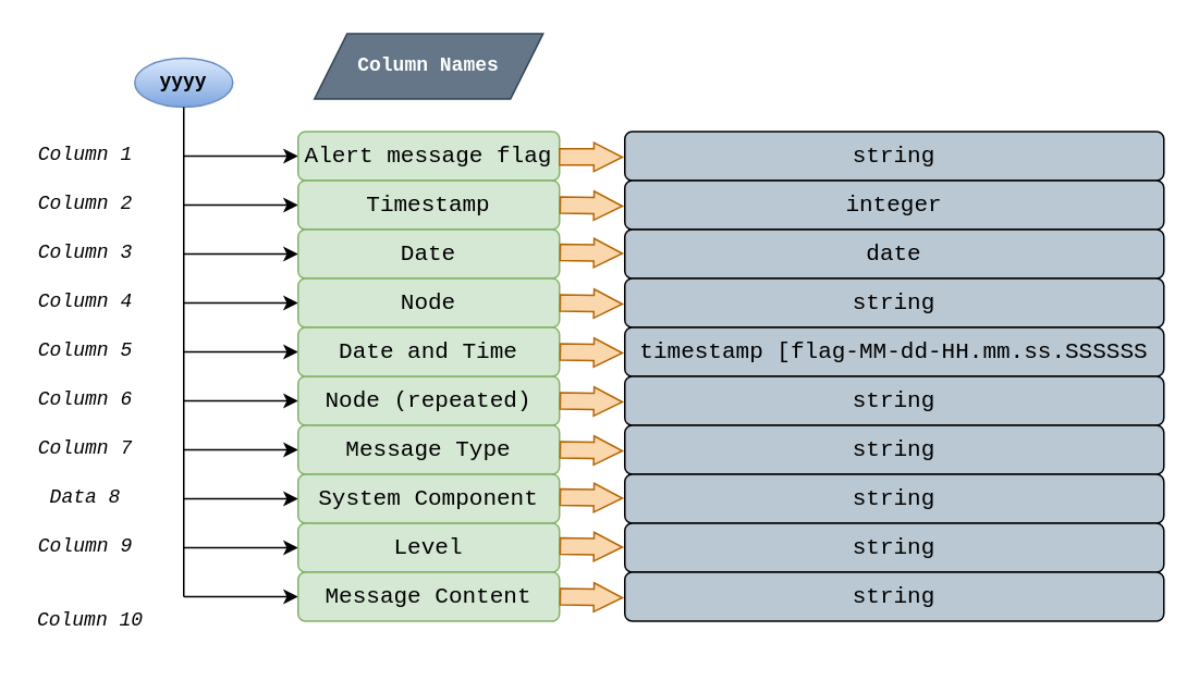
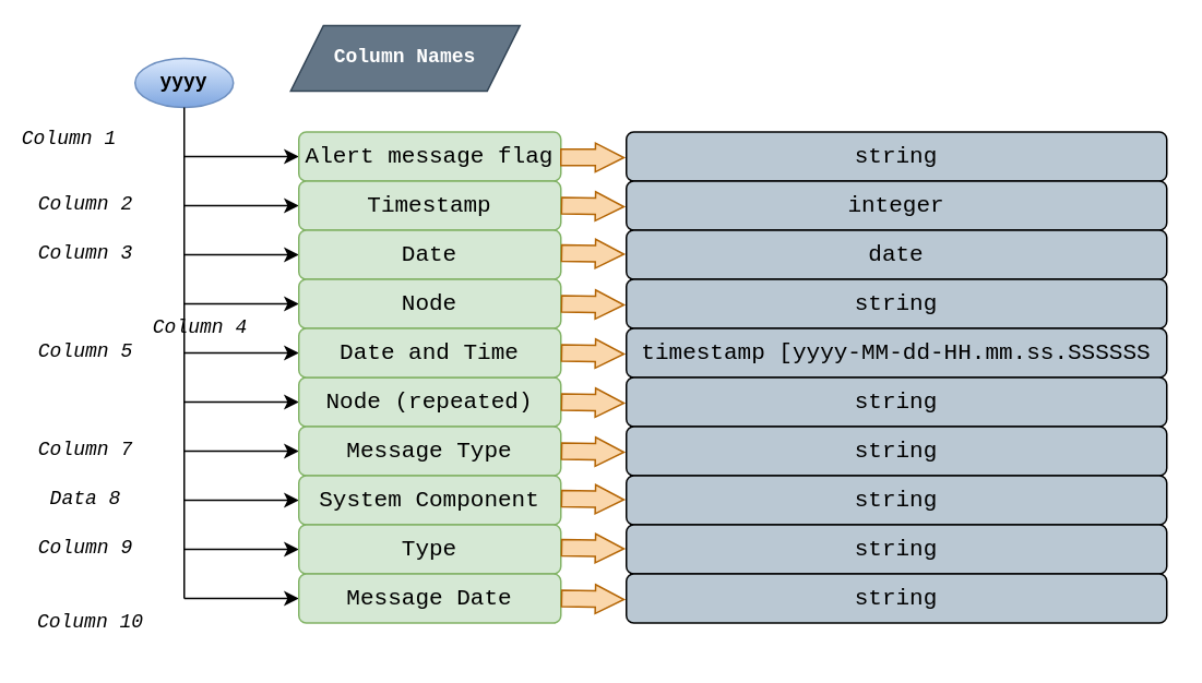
  <mxCell id="0" />
  <mxCell id="1" parent="0" />
  <mxCell id="2" value="yyyy" style="ellipse;whiteSpace=wrap;html=1;fontFamily=Courier New;fontStyle=1;fillColor=#dae8fc;strokeColor=#6c8ebf;gradientColor=#7ea6e0;" vertex="1" parent="1"><mxGeometry x="82" y="35" width="60" height="30" as="geometry" /></mxCell>
  <mxCell id="3" value="" style="endArrow=none;html=1;rounded=0;entryX=0.5;entryY=1;entryDx=0;entryDy=0;fontFamily=Courier New;" edge="1" parent="1"><mxGeometry width="50" height="50" relative="1" as="geometry"><mxPoint x="112" y="365" as="sourcePoint" /><mxPoint x="112" y="65" as="targetPoint" /></mxGeometry></mxCell>
  <mxCell id="4" value="" style="endArrow=classic;html=1;rounded=0;fontFamily=Courier New;" edge="1" parent="1"><mxGeometry width="50" height="50" relative="1" as="geometry"><mxPoint x="112" y="95" as="sourcePoint" /><mxPoint x="182" y="95" as="targetPoint" /></mxGeometry></mxCell>
  <mxCell id="5" value="" style="endArrow=classic;html=1;rounded=0;fontFamily=Courier New;" edge="1" parent="1"><mxGeometry width="50" height="50" relative="1" as="geometry"><mxPoint x="112" y="125" as="sourcePoint" /><mxPoint x="182" y="125" as="targetPoint" /></mxGeometry></mxCell>
  <mxCell id="6" value="" style="endArrow=classic;html=1;rounded=0;fontFamily=Courier New;" edge="1" parent="1"><mxGeometry width="50" height="50" relative="1" as="geometry"><mxPoint x="112" y="155" as="sourcePoint" /><mxPoint x="182" y="155" as="targetPoint" /></mxGeometry></mxCell>
  <mxCell id="7" value="" style="endArrow=classic;html=1;rounded=0;fontFamily=Courier New;" edge="1" parent="1"><mxGeometry width="50" height="50" relative="1" as="geometry"><mxPoint x="112" y="185" as="sourcePoint" /><mxPoint x="182" y="185" as="targetPoint" /></mxGeometry></mxCell>
  <mxCell id="8" value="" style="endArrow=classic;html=1;rounded=0;fontFamily=Courier New;" edge="1" parent="1"><mxGeometry width="50" height="50" relative="1" as="geometry"><mxPoint x="112" y="215" as="sourcePoint" /><mxPoint x="182" y="215" as="targetPoint" /></mxGeometry></mxCell>
  <mxCell id="9" value="" style="endArrow=classic;html=1;rounded=0;fontFamily=Courier New;" edge="1" parent="1"><mxGeometry width="50" height="50" relative="1" as="geometry"><mxPoint x="112" y="245" as="sourcePoint" /><mxPoint x="182" y="245" as="targetPoint" /></mxGeometry></mxCell>
  <mxCell id="10" value="" style="endArrow=classic;html=1;rounded=0;fontFamily=Courier New;" edge="1" parent="1"><mxGeometry width="50" height="50" relative="1" as="geometry"><mxPoint x="112" y="275" as="sourcePoint" /><mxPoint x="182" y="275" as="targetPoint" /></mxGeometry></mxCell>
  <mxCell id="11" value="" style="endArrow=classic;html=1;rounded=0;fontFamily=Courier New;" edge="1" parent="1"><mxGeometry width="50" height="50" relative="1" as="geometry"><mxPoint x="112" y="305" as="sourcePoint" /><mxPoint x="182" y="305" as="targetPoint" /></mxGeometry></mxCell>
  <mxCell id="12" value="" style="endArrow=classic;html=1;rounded=0;fontFamily=Courier New;" edge="1" parent="1"><mxGeometry width="50" height="50" relative="1" as="geometry"><mxPoint x="112" y="335" as="sourcePoint" /><mxPoint x="182" y="335" as="targetPoint" /></mxGeometry></mxCell>
  <mxCell id="13" value="" style="endArrow=classic;html=1;rounded=0;fontFamily=Courier New;" edge="1" parent="1"><mxGeometry width="50" height="50" relative="1" as="geometry"><mxPoint x="112" y="365" as="sourcePoint" /><mxPoint x="182" y="365" as="targetPoint" /></mxGeometry></mxCell>
  <mxCell id="14" value="Alert message flag" style="rounded=1;whiteSpace=wrap;html=1;fontFamily=Courier New;fontSize=14;fillColor=#d5e8d4;strokeColor=#82b366;" vertex="1" parent="1"><mxGeometry x="182" y="80" width="160" height="30" as="geometry" /></mxCell>
  <mxCell id="15" value="Timestamp" style="rounded=1;whiteSpace=wrap;html=1;fontFamily=Courier New;fontSize=14;fillColor=#d5e8d4;strokeColor=#82b366;" vertex="1" parent="1"><mxGeometry x="182" y="110" width="160" height="30" as="geometry" /></mxCell>
  <mxCell id="16" value="Date" style="rounded=1;whiteSpace=wrap;html=1;fontFamily=Courier New;fontSize=14;fillColor=#d5e8d4;strokeColor=#82b366;" vertex="1" parent="1"><mxGeometry x="182" y="140" width="160" height="30" as="geometry" /></mxCell>
  <mxCell id="17" value="Node" style="rounded=1;whiteSpace=wrap;html=1;fontFamily=Courier New;fontSize=14;fillColor=#d5e8d4;strokeColor=#82b366;" vertex="1" parent="1"><mxGeometry x="182" y="170" width="160" height="30" as="geometry" /></mxCell>
  <mxCell id="18" value="Node (repeated)" style="rounded=1;whiteSpace=wrap;html=1;fontFamily=Courier New;fontSize=14;fillColor=#d5e8d4;strokeColor=#82b366;" vertex="1" parent="1"><mxGeometry x="182" y="230" width="160" height="30" as="geometry" /></mxCell>
  <mxCell id="19" value="Message Type" style="rounded=1;whiteSpace=wrap;html=1;fontFamily=Courier New;fontSize=14;fillColor=#d5e8d4;strokeColor=#82b366;" vertex="1" parent="1"><mxGeometry x="182" y="260" width="160" height="30" as="geometry" /></mxCell>
  <mxCell id="20" value="System Component" style="rounded=1;whiteSpace=wrap;html=1;fontFamily=Courier New;fontSize=14;fillColor=#d5e8d4;strokeColor=#82b366;" vertex="1" parent="1"><mxGeometry x="182" y="290" width="160" height="30" as="geometry" /></mxCell>
- <mxCell id="21" value="Level" style="rounded=1;whiteSpace=wrap;html=1;fontFamily=Courier New;fontSize=14;fillColor=#d5e8d4;strokeColor=#82b366;" vertex="1" parent="1"><mxGeometry x="182" y="320" width="160" height="30" as="geometry" /></mxCell>
- <mxCell id="22" value="Message Content" style="rounded=1;whiteSpace=wrap;html=1;fontFamily=Courier New;fontSize=14;fillColor=#d5e8d4;strokeColor=#82b366;" vertex="1" parent="1"><mxGeometry x="182" y="350" width="160" height="30" as="geometry" /></mxCell>
- <mxCell id="23" value="Column 1" style="text;html=1;strokeColor=none;fillColor=none;align=center;verticalAlign=middle;whiteSpace=wrap;rounded=0;fontFamily=Courier New;fontStyle=2" vertex="1" parent="1"><mxGeometry x="22" y="80" width="60" height="30" as="geometry" /></mxCell>
+ <mxCell id="21" value="Type" style="rounded=1;whiteSpace=wrap;html=1;fontFamily=Courier New;fontSize=14;fillColor=#d5e8d4;strokeColor=#82b366;" vertex="1" parent="1"><mxGeometry x="182" y="320" width="160" height="30" as="geometry" /></mxCell>
+ <mxCell id="22" value="Message Date" style="rounded=1;whiteSpace=wrap;html=1;fontFamily=Courier New;fontSize=14;fillColor=#d5e8d4;strokeColor=#82b366;" vertex="1" parent="1"><mxGeometry x="182" y="350" width="160" height="30" as="geometry" /></mxCell>
+ <mxCell id="23" value="Column 1" style="text;html=1;strokeColor=none;fillColor=none;align=center;verticalAlign=middle;whiteSpace=wrap;rounded=0;fontFamily=Courier New;fontStyle=2" vertex="1" parent="1"><mxGeometry x="12" y="70" width="60" height="30" as="geometry" /></mxCell>
  <mxCell id="24" value="Column 2" style="text;html=1;strokeColor=none;fillColor=none;align=center;verticalAlign=middle;whiteSpace=wrap;rounded=0;fontFamily=Courier New;fontStyle=2" vertex="1" parent="1"><mxGeometry x="22" y="110" width="60" height="30" as="geometry" /></mxCell>
  <mxCell id="25" value="Column 3" style="text;html=1;strokeColor=none;fillColor=none;align=center;verticalAlign=middle;whiteSpace=wrap;rounded=0;fontFamily=Courier New;fontStyle=2" vertex="1" parent="1"><mxGeometry x="22" y="140" width="60" height="30" as="geometry" /></mxCell>
- <mxCell id="26" value="Column 4" style="text;html=1;strokeColor=none;fillColor=none;align=center;verticalAlign=middle;whiteSpace=wrap;rounded=0;fontFamily=Courier New;fontStyle=2" vertex="1" parent="1"><mxGeometry x="22" y="170" width="60" height="30" as="geometry" /></mxCell>
+ <mxCell id="26" value="Column 4" style="text;html=1;strokeColor=none;fillColor=none;align=center;verticalAlign=middle;whiteSpace=wrap;rounded=0;fontFamily=Courier New;fontStyle=2" vertex="1" parent="1"><mxGeometry x="92" y="185" width="60" height="30" as="geometry" /></mxCell>
  <mxCell id="27" value="Column 5" style="text;html=1;strokeColor=none;fillColor=none;align=center;verticalAlign=middle;whiteSpace=wrap;rounded=0;fontFamily=Courier New;fontStyle=2" vertex="1" parent="1"><mxGeometry x="22" y="200" width="60" height="30" as="geometry" /></mxCell>
- <mxCell id="28" value="Column 6" style="text;html=1;strokeColor=none;fillColor=none;align=center;verticalAlign=middle;whiteSpace=wrap;rounded=0;fontFamily=Courier New;fontStyle=2" vertex="1" parent="1"><mxGeometry x="22" y="230" width="60" height="30" as="geometry" /></mxCell>
  <mxCell id="29" value="Column 7" style="text;html=1;strokeColor=none;fillColor=none;align=center;verticalAlign=middle;whiteSpace=wrap;rounded=0;fontFamily=Courier New;fontStyle=2" vertex="1" parent="1"><mxGeometry x="22" y="260" width="60" height="30" as="geometry" /></mxCell>
  <mxCell id="30" value="Data 8" style="text;html=1;strokeColor=none;fillColor=none;align=center;verticalAlign=middle;whiteSpace=wrap;rounded=0;fontFamily=Courier New;fontStyle=2" vertex="1" parent="1"><mxGeometry x="22" y="290" width="60" height="30" as="geometry" /></mxCell>
  <mxCell id="31" value="Column 9" style="text;html=1;strokeColor=none;fillColor=none;align=center;verticalAlign=middle;whiteSpace=wrap;rounded=0;fontFamily=Courier New;fontStyle=2" vertex="1" parent="1"><mxGeometry x="22" y="320" width="60" height="30" as="geometry" /></mxCell>
  <mxCell id="32" value="Column 10" style="text;html=1;strokeColor=none;fillColor=none;align=center;verticalAlign=middle;whiteSpace=wrap;rounded=0;fontFamily=Courier New;fontStyle=2" vertex="1" parent="1"><mxGeometry x="20" y="365" width="70" height="30" as="geometry" /></mxCell>
  <mxCell id="33" value="string" style="rounded=1;whiteSpace=wrap;html=1;fillColor=#bac8d3;strokeColor=default;fontFamily=Courier New;fontSize=14;" vertex="1" parent="1"><mxGeometry x="382" y="80" width="330" height="30" as="geometry" /></mxCell>
  <mxCell id="34" value="integer" style="rounded=1;whiteSpace=wrap;html=1;fillColor=#bac8d3;strokeColor=default;fontFamily=Courier New;fontSize=14;" vertex="1" parent="1"><mxGeometry x="382" y="110" width="330" height="30" as="geometry" /></mxCell>
  <mxCell id="35" value="date" style="rounded=1;whiteSpace=wrap;html=1;fillColor=#bac8d3;strokeColor=default;fontFamily=Courier New;fontSize=14;" vertex="1" parent="1"><mxGeometry x="382" y="140" width="330" height="30" as="geometry" /></mxCell>
  <mxCell id="36" value="string" style="rounded=1;whiteSpace=wrap;html=1;fillColor=#bac8d3;strokeColor=default;fontFamily=Courier New;fontSize=14;" vertex="1" parent="1"><mxGeometry x="382" y="170" width="330" height="30" as="geometry" /></mxCell>
- <mxCell id="37" value="timestamp [flag-MM-dd-HH.mm.ss.SSSSSS" style="rounded=1;whiteSpace=wrap;html=1;fillColor=#bac8d3;strokeColor=default;fontFamily=Courier New;fontSize=14;" vertex="1" parent="1"><mxGeometry x="382" y="200" width="330" height="30" as="geometry" /></mxCell>
+ <mxCell id="37" value="timestamp [yyyy-MM-dd-HH.mm.ss.SSSSSS" style="rounded=1;whiteSpace=wrap;html=1;fillColor=#bac8d3;strokeColor=default;fontFamily=Courier New;fontSize=14;" vertex="1" parent="1"><mxGeometry x="382" y="200" width="330" height="30" as="geometry" /></mxCell>
  <mxCell id="38" value="string" style="rounded=1;whiteSpace=wrap;html=1;fillColor=#bac8d3;strokeColor=default;fontFamily=Courier New;fontSize=14;" vertex="1" parent="1"><mxGeometry x="382" y="230" width="330" height="30" as="geometry" /></mxCell>
  <mxCell id="39" value="string" style="rounded=1;whiteSpace=wrap;html=1;fillColor=#bac8d3;strokeColor=default;fontFamily=Courier New;fontSize=14;" vertex="1" parent="1"><mxGeometry x="382" y="260" width="330" height="30" as="geometry" /></mxCell>
  <mxCell id="40" value="string" style="rounded=1;whiteSpace=wrap;html=1;fillColor=#bac8d3;strokeColor=default;fontFamily=Courier New;fontSize=14;" vertex="1" parent="1"><mxGeometry x="382" y="290" width="330" height="30" as="geometry" /></mxCell>
  <mxCell id="41" value="string" style="rounded=1;whiteSpace=wrap;html=1;fillColor=#bac8d3;strokeColor=default;fontFamily=Courier New;fontSize=14;" vertex="1" parent="1"><mxGeometry x="382" y="320" width="330" height="30" as="geometry" /></mxCell>
  <mxCell id="42" value="string" style="rounded=1;whiteSpace=wrap;html=1;fillColor=#bac8d3;strokeColor=default;fontFamily=Courier New;fontSize=14;" vertex="1" parent="1"><mxGeometry x="382" y="350" width="330" height="30" as="geometry" /></mxCell>
- <mxCell id="43" value="Column Names" style="shape=parallelogram;perimeter=parallelogramPerimeter;whiteSpace=wrap;html=1;fixedSize=1;fontFamily=Courier New;fillColor=#647687;strokeColor=#314354;fontColor=#ffffff;fontStyle=1" vertex="1" parent="1"><mxGeometry x="192" y="20" width="140" height="40" as="geometry" /></mxCell>
+ <mxCell id="43" value="Column Names" style="shape=parallelogram;perimeter=parallelogramPerimeter;whiteSpace=wrap;html=1;fixedSize=1;fontFamily=Courier New;fillColor=#647687;strokeColor=#314354;fontColor=#ffffff;fontStyle=1" vertex="1" parent="1"><mxGeometry x="177" y="15" width="140" height="40" as="geometry" /></mxCell>
  <mxCell id="44" value="Date and Time" style="rounded=1;whiteSpace=wrap;html=1;fontFamily=Courier New;fontSize=14;fillColor=#d5e8d4;strokeColor=#82b366;" vertex="1" parent="1"><mxGeometry x="182" y="200" width="160" height="30" as="geometry" /></mxCell>
  <mxCell id="45" value="" style="shape=flexArrow;endArrow=classic;html=1;rounded=0;endWidth=6.667;endSize=5.475;exitX=0.997;exitY=0.515;exitDx=0;exitDy=0;exitPerimeter=0;entryX=0;entryY=0.523;entryDx=0;entryDy=0;entryPerimeter=0;fillColor=#fad7ac;strokeColor=#b46504;" edge="1" parent="1" source="14"><mxGeometry width="50" height="50" relative="1" as="geometry"><mxPoint x="340.84" y="95.63" as="sourcePoint" /><mxPoint x="381" y="95.69" as="targetPoint" /></mxGeometry></mxCell>
  <mxCell id="46" value="" style="shape=flexArrow;endArrow=classic;html=1;rounded=0;endWidth=6.667;endSize=5.475;exitX=0.997;exitY=0.515;exitDx=0;exitDy=0;exitPerimeter=0;entryX=0;entryY=0.523;entryDx=0;entryDy=0;entryPerimeter=0;fillColor=#fad7ac;strokeColor=#b46504;" edge="1" parent="1"><mxGeometry width="50" height="50" relative="1" as="geometry"><mxPoint x="342" y="125" as="sourcePoint" /><mxPoint x="381" y="125.69" as="targetPoint" /></mxGeometry></mxCell>
  <mxCell id="47" value="" style="shape=flexArrow;endArrow=classic;html=1;rounded=0;endWidth=6.667;endSize=5.475;exitX=0.997;exitY=0.515;exitDx=0;exitDy=0;exitPerimeter=0;entryX=0;entryY=0.523;entryDx=0;entryDy=0;entryPerimeter=0;fillColor=#fad7ac;strokeColor=#b46504;" edge="1" parent="1"><mxGeometry width="50" height="50" relative="1" as="geometry"><mxPoint x="342" y="154" as="sourcePoint" /><mxPoint x="381" y="154.69" as="targetPoint" /></mxGeometry></mxCell>
  <mxCell id="48" value="" style="shape=flexArrow;endArrow=classic;html=1;rounded=0;endWidth=6.667;endSize=5.475;exitX=0.997;exitY=0.515;exitDx=0;exitDy=0;exitPerimeter=0;entryX=0;entryY=0.523;entryDx=0;entryDy=0;entryPerimeter=0;fillColor=#fad7ac;strokeColor=#b46504;" edge="1" parent="1"><mxGeometry width="50" height="50" relative="1" as="geometry"><mxPoint x="342" y="185" as="sourcePoint" /><mxPoint x="381" y="185.69" as="targetPoint" /></mxGeometry></mxCell>
  <mxCell id="49" value="" style="shape=flexArrow;endArrow=classic;html=1;rounded=0;endWidth=6.667;endSize=5.475;exitX=0.997;exitY=0.515;exitDx=0;exitDy=0;exitPerimeter=0;entryX=0;entryY=0.523;entryDx=0;entryDy=0;entryPerimeter=0;fillColor=#fad7ac;strokeColor=#b46504;" edge="1" parent="1"><mxGeometry width="50" height="50" relative="1" as="geometry"><mxPoint x="342" y="215" as="sourcePoint" /><mxPoint x="381" y="215.69" as="targetPoint" /></mxGeometry></mxCell>
  <mxCell id="50" value="" style="shape=flexArrow;endArrow=classic;html=1;rounded=0;endWidth=6.667;endSize=5.475;exitX=0.997;exitY=0.515;exitDx=0;exitDy=0;exitPerimeter=0;entryX=0;entryY=0.523;entryDx=0;entryDy=0;entryPerimeter=0;fillColor=#fad7ac;strokeColor=#b46504;" edge="1" parent="1"><mxGeometry width="50" height="50" relative="1" as="geometry"><mxPoint x="342" y="245" as="sourcePoint" /><mxPoint x="381" y="245.69" as="targetPoint" /></mxGeometry></mxCell>
  <mxCell id="51" value="" style="shape=flexArrow;endArrow=classic;html=1;rounded=0;endWidth=6.667;endSize=5.475;exitX=0.997;exitY=0.515;exitDx=0;exitDy=0;exitPerimeter=0;entryX=0;entryY=0.523;entryDx=0;entryDy=0;entryPerimeter=0;fillColor=#fad7ac;strokeColor=#b46504;" edge="1" parent="1"><mxGeometry width="50" height="50" relative="1" as="geometry"><mxPoint x="342" y="275" as="sourcePoint" /><mxPoint x="381" y="275.69" as="targetPoint" /></mxGeometry></mxCell>
  <mxCell id="52" value="" style="shape=flexArrow;endArrow=classic;html=1;rounded=0;endWidth=6.667;endSize=5.475;exitX=0.997;exitY=0.515;exitDx=0;exitDy=0;exitPerimeter=0;entryX=0;entryY=0.523;entryDx=0;entryDy=0;entryPerimeter=0;fillColor=#fad7ac;strokeColor=#b46504;" edge="1" parent="1"><mxGeometry width="50" height="50" relative="1" as="geometry"><mxPoint x="342" y="304" as="sourcePoint" /><mxPoint x="381" y="304.69" as="targetPoint" /></mxGeometry></mxCell>
  <mxCell id="53" value="" style="shape=flexArrow;endArrow=classic;html=1;rounded=0;endWidth=6.667;endSize=5.475;exitX=0.997;exitY=0.515;exitDx=0;exitDy=0;exitPerimeter=0;entryX=0;entryY=0.523;entryDx=0;entryDy=0;entryPerimeter=0;fillColor=#fad7ac;strokeColor=#b46504;" edge="1" parent="1"><mxGeometry width="50" height="50" relative="1" as="geometry"><mxPoint x="342" y="334" as="sourcePoint" /><mxPoint x="381" y="334.69" as="targetPoint" /></mxGeometry></mxCell>
  <mxCell id="54" value="" style="shape=flexArrow;endArrow=classic;html=1;rounded=0;endWidth=6.667;endSize=5.475;exitX=0.997;exitY=0.515;exitDx=0;exitDy=0;exitPerimeter=0;entryX=0;entryY=0.523;entryDx=0;entryDy=0;entryPerimeter=0;fillColor=#fad7ac;strokeColor=#b46504;" edge="1" parent="1"><mxGeometry width="50" height="50" relative="1" as="geometry"><mxPoint x="342" y="365" as="sourcePoint" /><mxPoint x="381" y="365.69" as="targetPoint" /></mxGeometry></mxCell>
